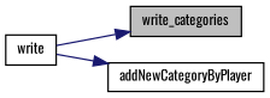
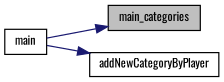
  digraph {
    fontname=Oswald
    rankdir=RL
    node [color=black fillcolor=white fontname=Oswald fontsize=10 shape=record style=filled]
    edge [color=midnightblue dir=back fontname=Oswald fontsize=10 labelfontname=Helvetica labelfontsize=10 style=solid]
-   n1 [fillcolor=grey75 fontcolor=black height=0.2 label=write_categories width=0.4]
-   n2 [height=0.2 label=write width=0.4]
+   n1 [fillcolor=grey75 fontcolor=black height=0.2 label=main_categories width=0.4]
+   n2 [height=0.2 label=main width=0.4]
    n3 [height=0.2 label=addNewCategoryByPlayer width=0.4]
    n1 -> n2
    n3 -> n2
  }
